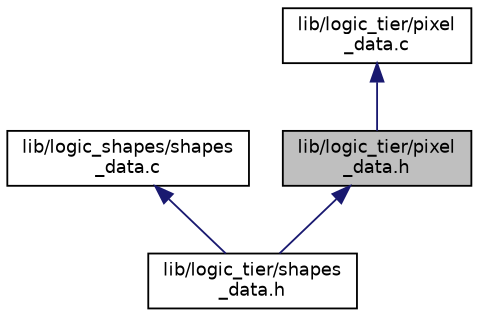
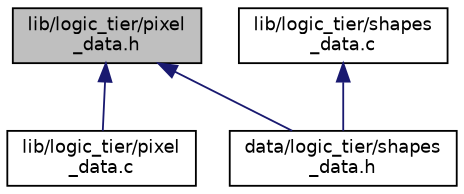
  digraph {
    node [color=black fillcolor=white fontname=Helvetica fontsize=10 shape=record style=filled]
    edge [color=midnightblue dir=back fontname=Helvetica fontsize=10 labelfontname=Helvetica labelfontsize=10 style=solid]
    n1 [fillcolor=grey75 fontcolor=black height=0.2 label="lib/logic_tier/pixel\l_data.h" width=0.4]
    n2 [height=0.2 label="lib/logic_tier/pixel\l_data.c" width=0.4]
-   n3 [height=0.2 label="lib/logic_tier/shapes\l_data.h" width=0.4]
-   n4 [height=0.2 label="lib/logic_shapes/shapes\l_data.c" width=0.4]
-   n2 -> n1
+   n3 [height=0.2 label="data/logic_tier/shapes\l_data.h" width=0.4]
+   n4 [height=0.2 label="lib/logic_tier/shapes\l_data.c" width=0.4]
+   n1 -> n2
    n1 -> n3
    n4 -> n3
  }
